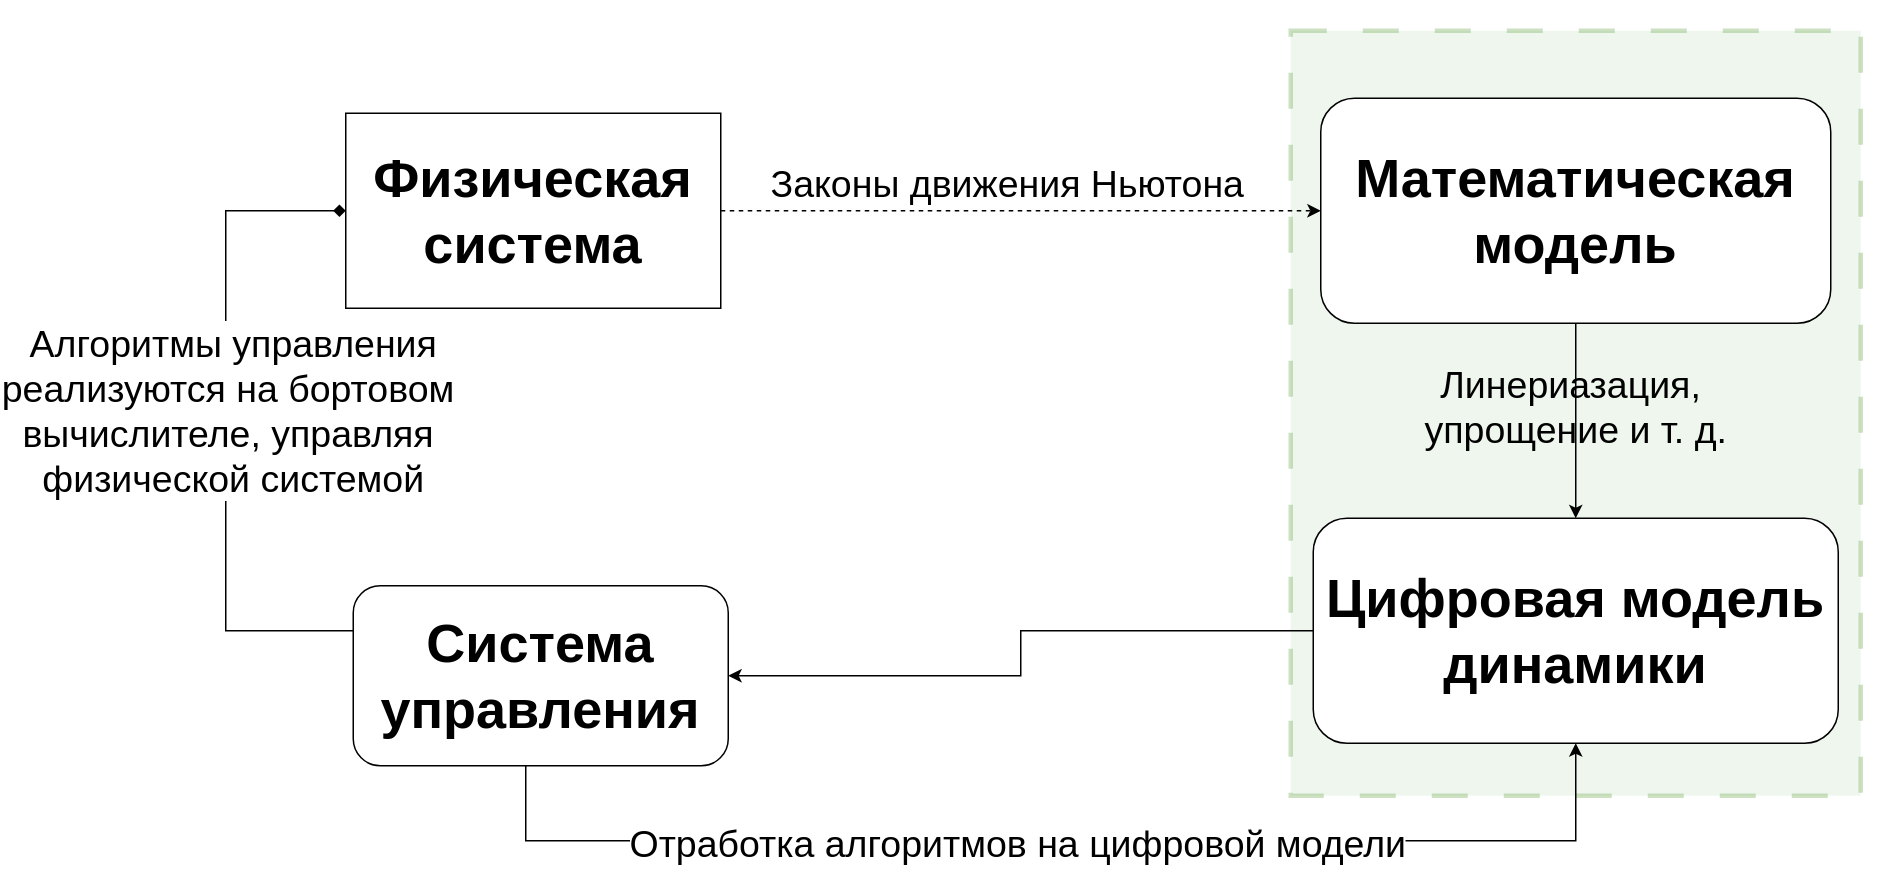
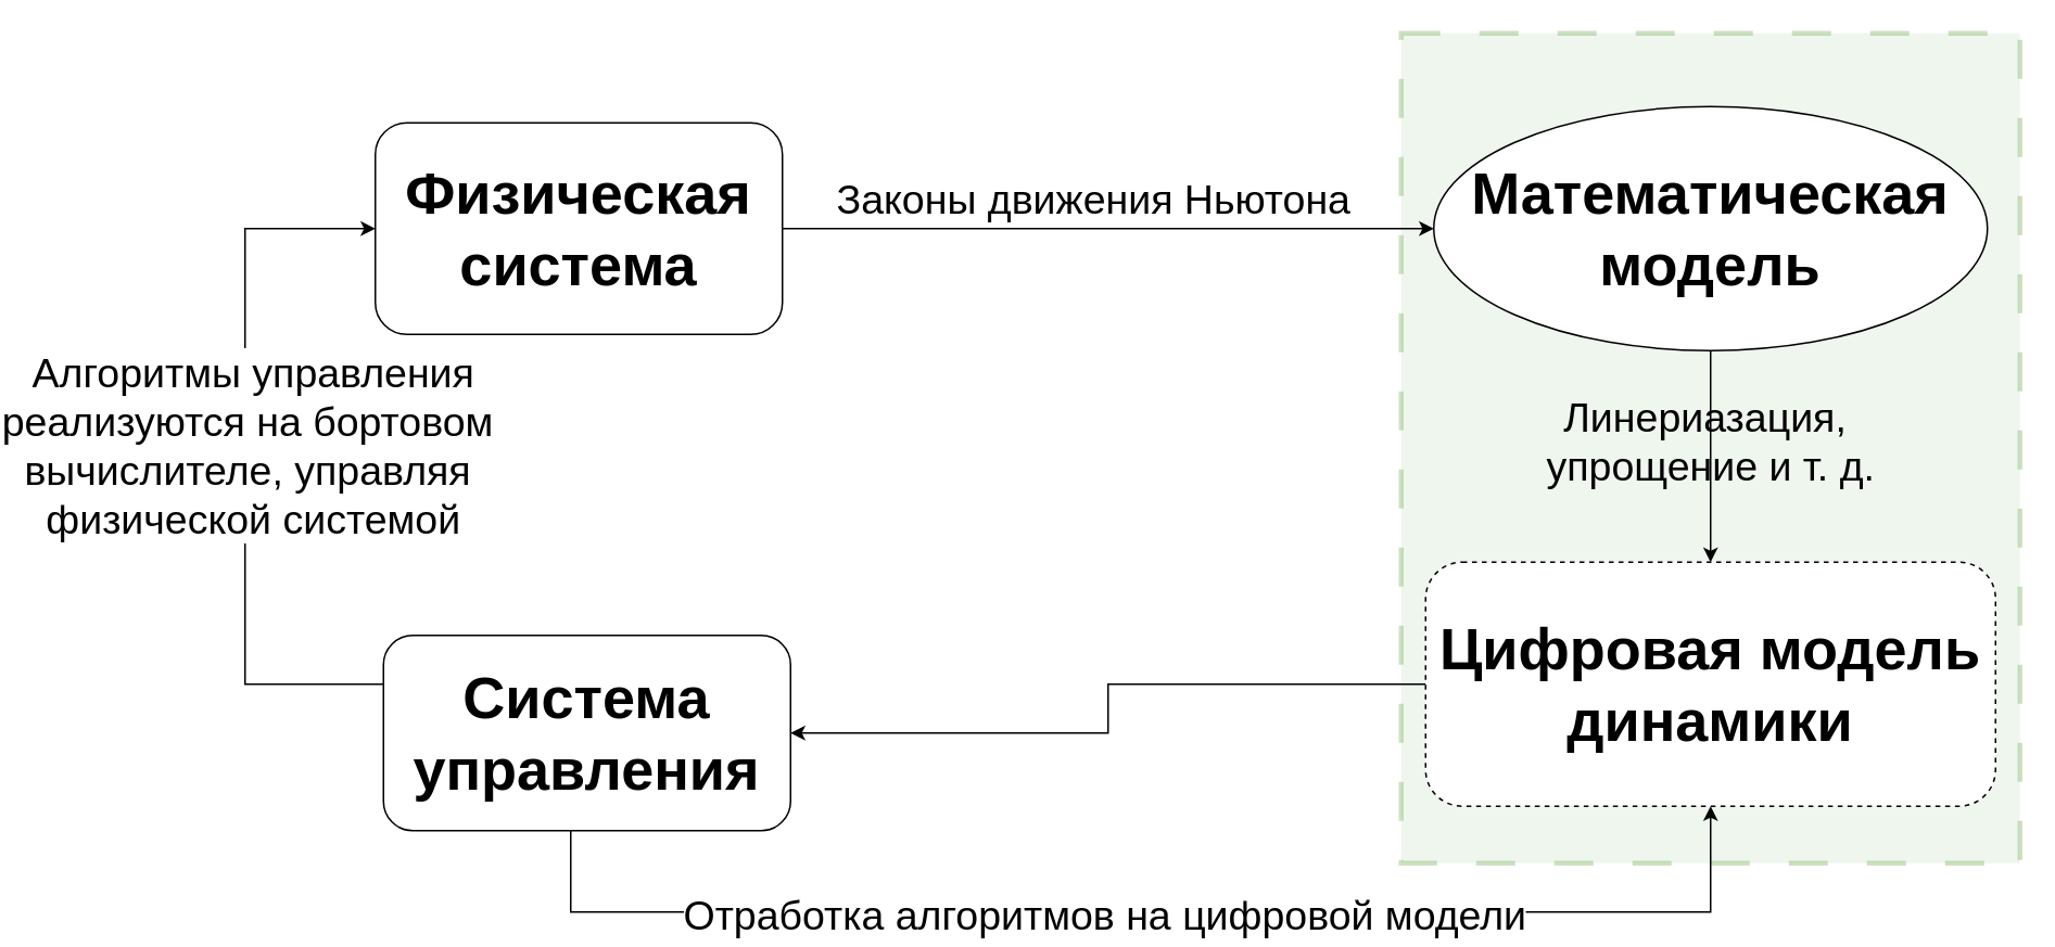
  <mxCell id="0" />
  <mxCell id="1" parent="0" />
  <mxCell id="2" value="" style="rounded=0;whiteSpace=wrap;html=1;fillColor=#d5e8d4;dashed=1;dashPattern=8 8;strokeWidth=3;strokeColor=#82b366;opacity=40;" vertex="1" parent="1"><mxGeometry x="730" y="20" width="380" height="510" as="geometry" /></mxCell>
- <mxCell id="3" value="" style="edgeStyle=orthogonalEdgeStyle;rounded=0;orthogonalLoop=1;jettySize=auto;html=1;dashed=1;" edge="1" parent="1" source="5" target="8"><mxGeometry relative="1" as="geometry" /></mxCell>
+ <mxCell id="3" value="" style="edgeStyle=orthogonalEdgeStyle;rounded=0;orthogonalLoop=1;jettySize=auto;html=1;" edge="1" parent="1" source="5" target="8"><mxGeometry relative="1" as="geometry" /></mxCell>
  <mxCell id="4" value="&lt;font style=&quot;font-size: 25px;&quot;&gt;Законы движения Ньютона&lt;/font&gt;" style="edgeLabel;html=1;align=center;verticalAlign=middle;resizable=0;points=[];" vertex="1" connectable="0" parent="3"><mxGeometry x="-0.113" y="-3" relative="1" as="geometry"><mxPoint x="13" y="-23" as="offset" /></mxGeometry></mxCell>
- <mxCell id="5" value="Физическая система" style="whiteSpace=wrap;html=1;fontSize=36;fontStyle=1;rounded=0;" vertex="1" parent="1"><mxGeometry x="100" y="75" width="250" height="130" as="geometry" /></mxCell>
+ <mxCell id="5" value="Физическая система" style="rounded=1;whiteSpace=wrap;html=1;fontSize=36;fontStyle=1" vertex="1" parent="1"><mxGeometry x="100" y="75" width="250" height="130" as="geometry" /></mxCell>
  <mxCell id="6" value="" style="edgeStyle=orthogonalEdgeStyle;rounded=0;orthogonalLoop=1;jettySize=auto;html=1;" edge="1" parent="1" source="8" target="10"><mxGeometry relative="1" as="geometry" /></mxCell>
  <mxCell id="7" value="&lt;font style=&quot;font-size: 25px;&quot;&gt;Линериазация,&amp;nbsp;&lt;/font&gt;&lt;div&gt;&lt;font style=&quot;font-size: 25px;&quot;&gt;упрощение и т. д.&lt;/font&gt;&lt;/div&gt;" style="edgeLabel;html=1;align=center;verticalAlign=middle;resizable=0;points=[];labelBackgroundColor=none;" vertex="1" connectable="0" parent="6"><mxGeometry x="-0.169" y="-1" relative="1" as="geometry"><mxPoint as="offset" /></mxGeometry></mxCell>
- <mxCell id="8" value="Математическая модель" style="rounded=1;whiteSpace=wrap;html=1;fontSize=36;fontStyle=1" vertex="1" parent="1"><mxGeometry x="750" y="65" width="340" height="150" as="geometry" /></mxCell>
+ <mxCell id="8" value="Математическая модель" style="ellipse;whiteSpace=wrap;html=1;fontSize=36;fontStyle=1;" vertex="1" parent="1"><mxGeometry x="750" y="65" width="340" height="150" as="geometry" /></mxCell>
  <mxCell id="9" value="" style="edgeStyle=orthogonalEdgeStyle;rounded=0;orthogonalLoop=1;jettySize=auto;html=1;" edge="1" parent="1" source="10" target="15"><mxGeometry relative="1" as="geometry" /></mxCell>
- <mxCell id="10" value="&lt;b&gt;&lt;font style=&quot;font-size: 36px;&quot;&gt;Цифровая модель динамики&lt;/font&gt;&lt;/b&gt;" style="rounded=1;whiteSpace=wrap;html=1;" vertex="1" parent="1"><mxGeometry x="745" y="345" width="350" height="150" as="geometry" /></mxCell>
- <mxCell id="11" style="edgeStyle=orthogonalEdgeStyle;rounded=0;orthogonalLoop=1;jettySize=auto;html=1;entryX=0;entryY=0.5;entryDx=0;entryDy=0;endArrow=diamond;" edge="1" parent="1" source="15" target="5"><mxGeometry relative="1" as="geometry"><Array as="points"><mxPoint x="20" y="420" /><mxPoint x="20" y="140" /></Array></mxGeometry></mxCell>
+ <mxCell id="10" value="&lt;b&gt;&lt;font style=&quot;font-size: 36px;&quot;&gt;Цифровая модель динамики&lt;/font&gt;&lt;/b&gt;" style="rounded=1;whiteSpace=wrap;html=1;dashed=1;" vertex="1" parent="1"><mxGeometry x="745" y="345" width="350" height="150" as="geometry" /></mxCell>
+ <mxCell id="11" style="edgeStyle=orthogonalEdgeStyle;rounded=0;orthogonalLoop=1;jettySize=auto;html=1;entryX=0;entryY=0.5;entryDx=0;entryDy=0;" edge="1" parent="1" source="15" target="5"><mxGeometry relative="1" as="geometry"><Array as="points"><mxPoint x="20" y="420" /><mxPoint x="20" y="140" /></Array></mxGeometry></mxCell>
  <mxCell id="12" value="Алгоритмы управления&lt;div&gt;реализуются на бортовом&amp;nbsp;&lt;/div&gt;&lt;div&gt;вычислителе,&amp;nbsp;&lt;span style=&quot;background-color: light-dark(#ffffff, var(--ge-dark-color, #121212)); color: light-dark(rgb(0, 0, 0), rgb(255, 255, 255));&quot;&gt;управляя&amp;nbsp;&lt;/span&gt;&lt;/div&gt;&lt;div&gt;&lt;span style=&quot;background-color: light-dark(#ffffff, var(--ge-dark-color, #121212)); color: light-dark(rgb(0, 0, 0), rgb(255, 255, 255));&quot;&gt;физической системой&lt;/span&gt;&lt;/div&gt;" style="edgeLabel;html=1;align=center;verticalAlign=middle;resizable=0;points=[];fontSize=25;" vertex="1" connectable="0" parent="11"><mxGeometry x="0.045" y="-4" relative="1" as="geometry"><mxPoint as="offset" /></mxGeometry></mxCell>
  <mxCell id="13" style="edgeStyle=orthogonalEdgeStyle;rounded=0;orthogonalLoop=1;jettySize=auto;html=1;entryX=0.5;entryY=1;entryDx=0;entryDy=0;" edge="1" parent="1" source="15" target="10"><mxGeometry relative="1" as="geometry"><Array as="points"><mxPoint x="220" y="560" /><mxPoint x="920" y="560" /></Array></mxGeometry></mxCell>
  <mxCell id="14" value="Отработка алгоритмов на цифровой модели" style="edgeLabel;html=1;align=center;verticalAlign=middle;resizable=0;points=[];fontSize=25;" vertex="1" connectable="0" parent="13"><mxGeometry x="-0.117" relative="1" as="geometry"><mxPoint x="17" as="offset" /></mxGeometry></mxCell>
  <mxCell id="15" value="Система управления" style="rounded=1;whiteSpace=wrap;html=1;fontSize=36;fontStyle=1" vertex="1" parent="1"><mxGeometry x="105" y="390" width="250" height="120" as="geometry" /></mxCell>
